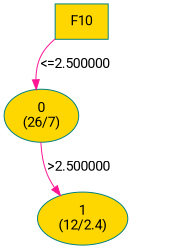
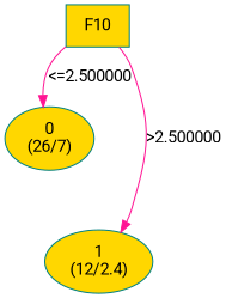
  digraph {
    fontname=Roboto
    node [color=teal fillcolor=gold fontname=Roboto shape=ellipse style=filled]
    edge [color=deeppink fontname=Roboto]
    n1 [label="F10\n" shape=box]
    n2 [label="0\n(26/7)"]
    n3 [label="1\n(12/2.4)"]
    n1 -> n2 [label="<=2.500000"]
-   n2 -> n3 [label=">2.500000"]
+   n1 -> n3 [label=">2.500000"]
  }
